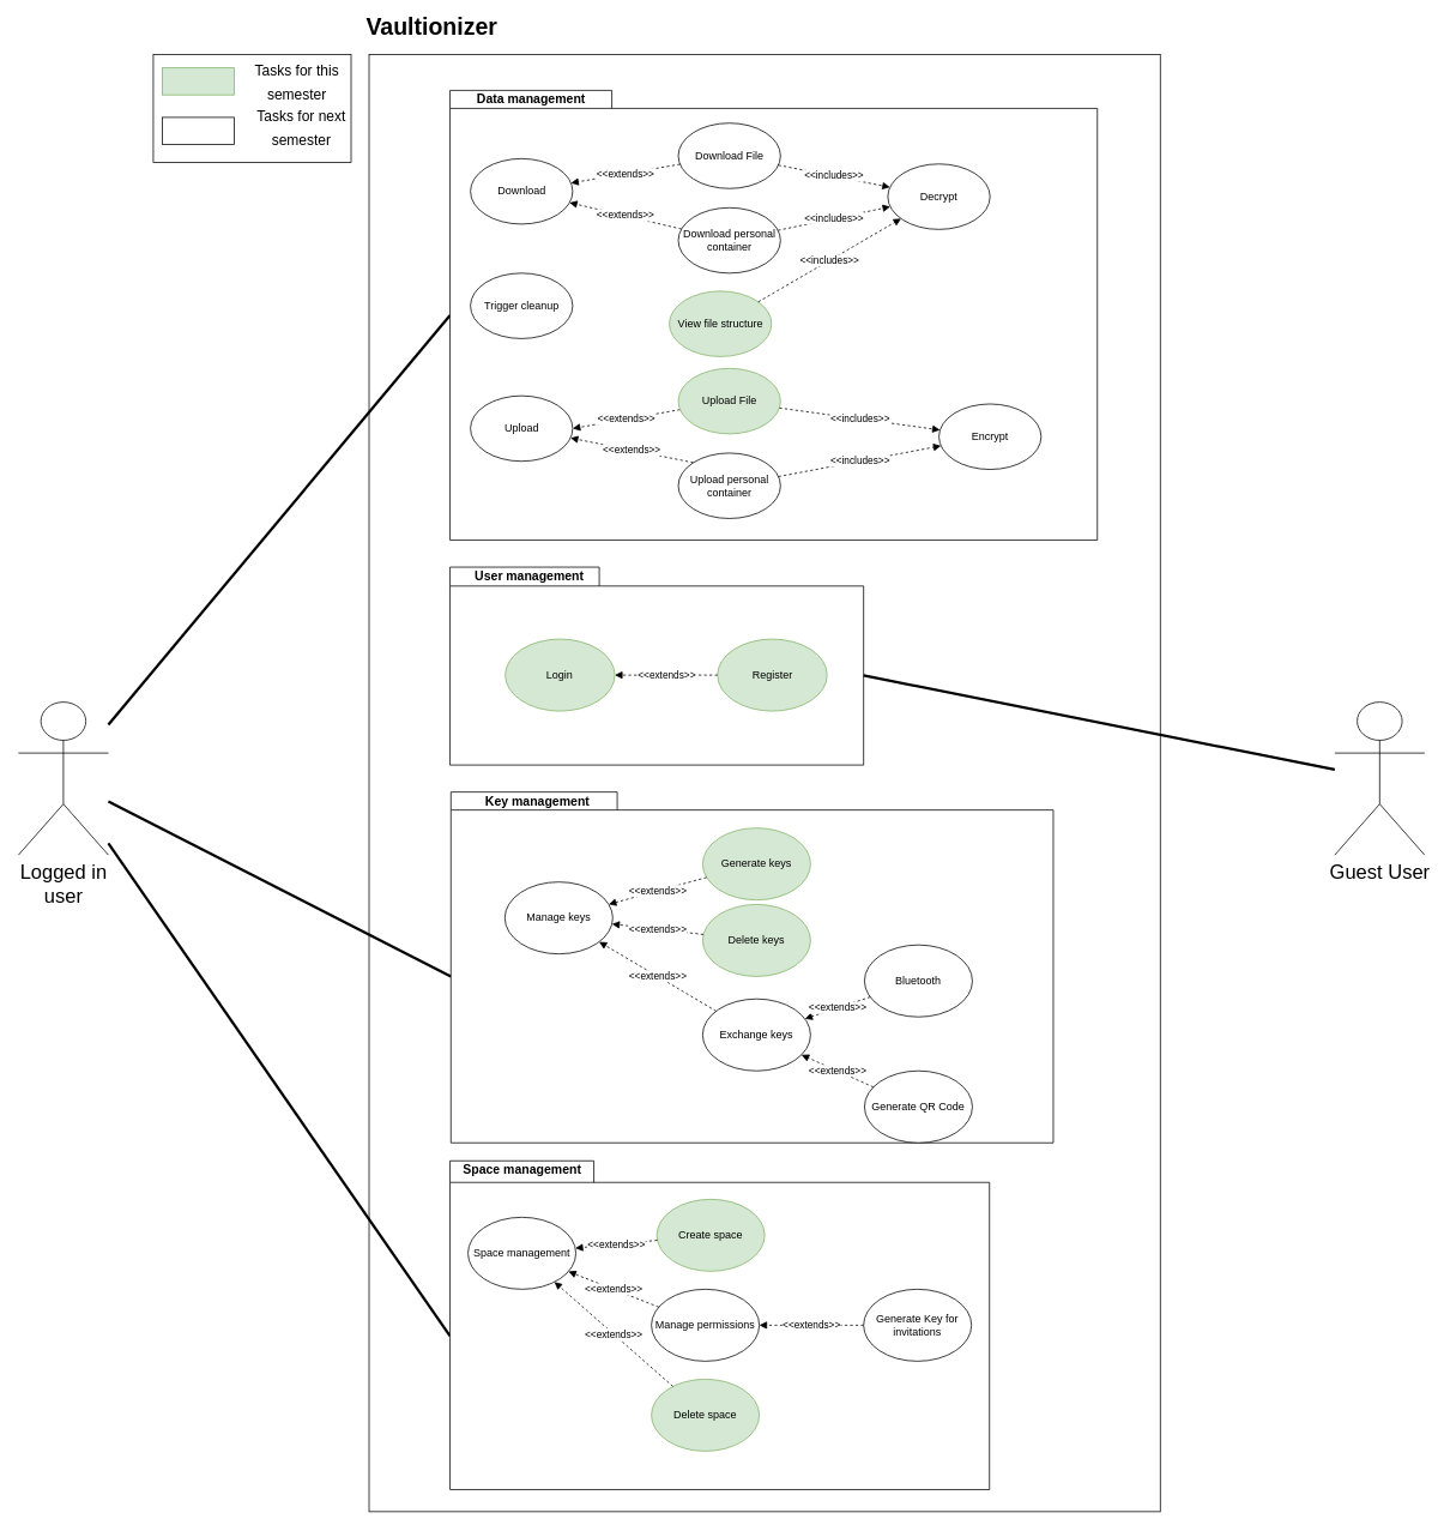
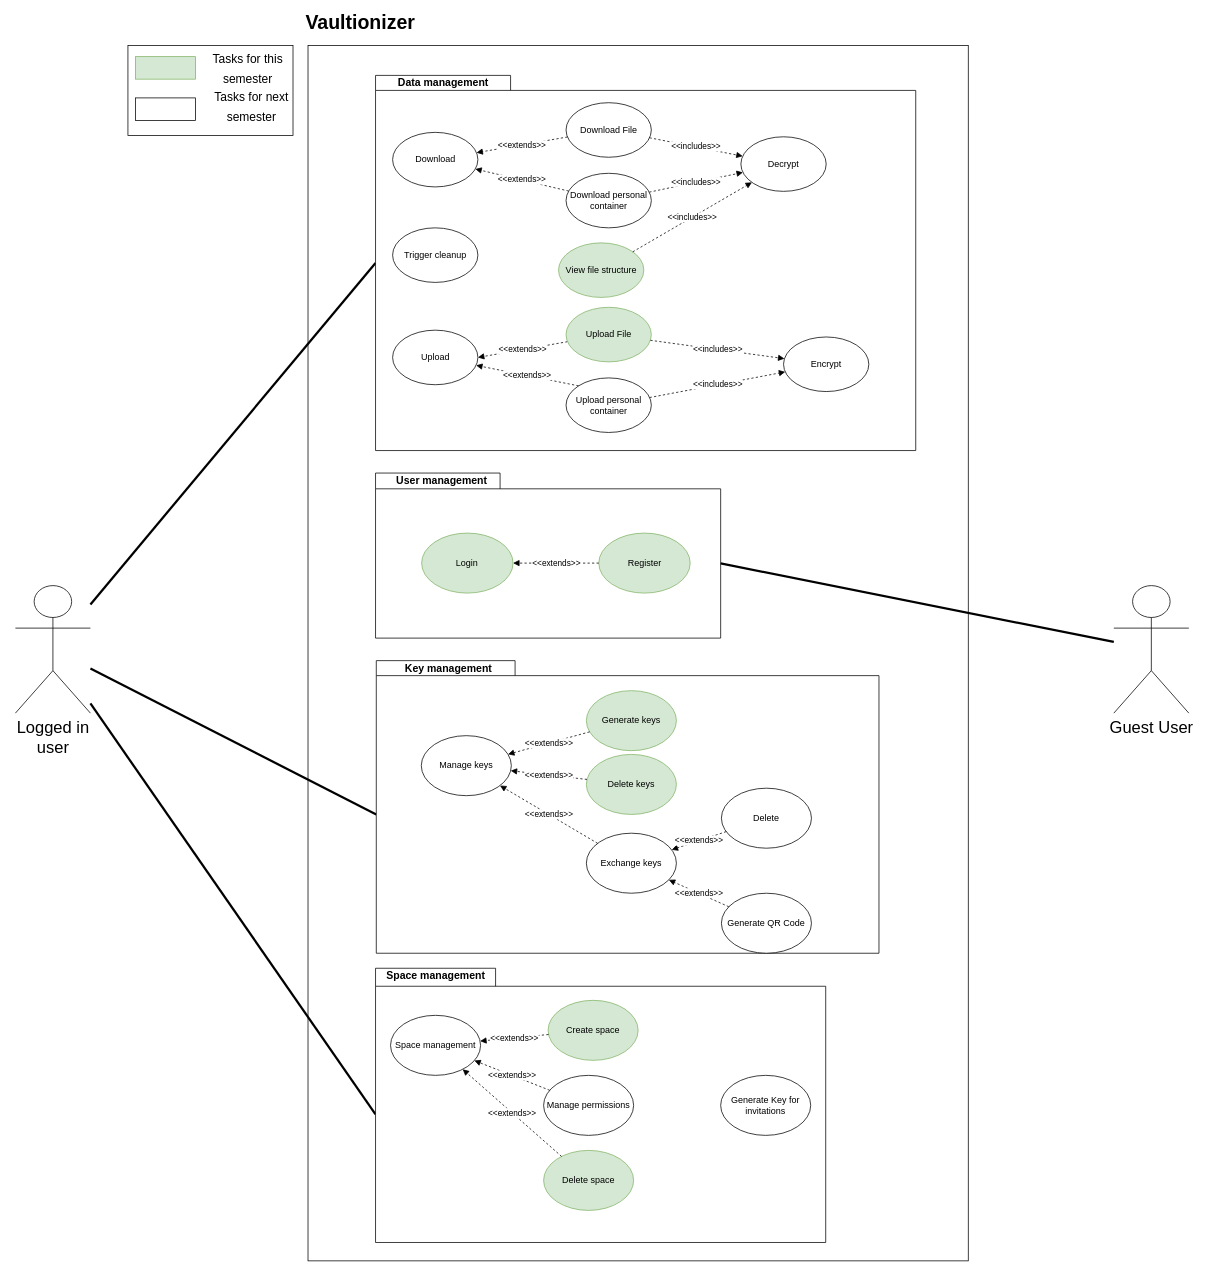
  <mxCell id="0" />
  <mxCell id="1" parent="0" />
  <mxCell id="2" value="" style="rounded=0;whiteSpace=wrap;html=1;" parent="1" vertex="1"><mxGeometry x="410" y="60" width="880" height="1620" as="geometry" /></mxCell>
  <mxCell id="3" style="edgeStyle=none;rounded=0;orthogonalLoop=1;jettySize=auto;html=1;entryX=0;entryY=0;entryDx=0;entryDy=250;entryPerimeter=0;endArrow=none;endFill=0;strokeWidth=3;" parent="1" source="6" target="43" edge="1"><mxGeometry relative="1" as="geometry" /></mxCell>
  <mxCell id="4" style="edgeStyle=none;rounded=0;orthogonalLoop=1;jettySize=auto;html=1;entryX=0;entryY=0;entryDx=0;entryDy=205;entryPerimeter=0;endArrow=none;endFill=0;strokeWidth=3;" parent="1" source="6" target="23" edge="1"><mxGeometry relative="1" as="geometry"><mxPoint x="560" y="920.455" as="sourcePoint" /></mxGeometry></mxCell>
  <mxCell id="5" style="edgeStyle=none;rounded=0;orthogonalLoop=1;jettySize=auto;html=1;entryX=0;entryY=0;entryDx=0;entryDy=194.75;entryPerimeter=0;endArrow=none;endFill=0;strokeWidth=3;" parent="1" source="6" target="10" edge="1"><mxGeometry relative="1" as="geometry" /></mxCell>
  <mxCell id="6" value="&lt;div&gt;Logged in &lt;br&gt;&lt;/div&gt;&lt;div&gt;user&lt;/div&gt;" style="shape=umlActor;verticalLabelPosition=bottom;verticalAlign=top;html=1;outlineConnect=0;fontSize=22;" parent="1" vertex="1"><mxGeometry x="20" y="780" width="100" height="170" as="geometry" /></mxCell>
  <mxCell id="7" value="" style="group" parent="1" vertex="1" connectable="0"><mxGeometry x="490" y="1300" width="600" height="365.5" as="geometry" /></mxCell>
  <mxCell id="8" value="Space management" style="text;html=1;align=center;verticalAlign=middle;resizable=0;points=[];autosize=1;" parent="7" vertex="1"><mxGeometry x="41.379" width="120" height="20" as="geometry" /></mxCell>
  <mxCell id="9" value="" style="group" parent="7" vertex="1" connectable="0"><mxGeometry x="10" y="-10" width="600.0" height="365.5" as="geometry" /></mxCell>
  <mxCell id="10" value="" style="shape=folder;fontStyle=1;spacingTop=10;tabWidth=160;tabHeight=24;tabPosition=left;html=1;" parent="9" vertex="1"><mxGeometry width="600.0" height="365.5" as="geometry" /></mxCell>
  <mxCell id="11" value="Space management" style="ellipse;whiteSpace=wrap;html=1;" parent="9" vertex="1"><mxGeometry x="20" y="62.75" width="120" height="80" as="geometry" /></mxCell>
  <mxCell id="12" value="Create space" style="ellipse;whiteSpace=wrap;html=1;fillColor=#d5e8d4;strokeColor=#82b366;" parent="9" vertex="1"><mxGeometry x="230" y="42.75" width="120" height="80" as="geometry" /></mxCell>
  <mxCell id="13" style="edgeStyle=none;rounded=0;orthogonalLoop=1;jettySize=auto;html=1;exitX=1;exitY=1;exitDx=0;exitDy=0;dashed=1;endArrow=block;endFill=1;" parent="9" source="12" target="12" edge="1"><mxGeometry relative="1" as="geometry" /></mxCell>
  <mxCell id="14" value="Manage permissions" style="ellipse;whiteSpace=wrap;html=1;" parent="9" vertex="1"><mxGeometry x="224" y="142.75" width="120" height="80" as="geometry" /></mxCell>
  <mxCell id="15" value="Generate Key for invitations" style="ellipse;whiteSpace=wrap;html=1;" parent="9" vertex="1"><mxGeometry x="460" y="142.75" width="120" height="80" as="geometry" /></mxCell>
  <mxCell id="16" value="Delete space" style="ellipse;whiteSpace=wrap;html=1;fillColor=#d5e8d4;strokeColor=#82b366;" parent="9" vertex="1"><mxGeometry x="224" y="242.75" width="120" height="80" as="geometry" /></mxCell>
- <mxCell id="17" value="&amp;lt;&amp;lt;extends&amp;gt;&amp;gt;" style="edgeStyle=none;rounded=0;orthogonalLoop=1;jettySize=auto;html=1;dashed=1;endArrow=block;endFill=1;" parent="9" source="15" target="14" edge="1"><mxGeometry relative="1" as="geometry"><mxPoint x="231.397" y="212.33" as="sourcePoint" /><mxPoint x="100.004" y="179.976" as="targetPoint" /></mxGeometry></mxCell>
  <mxCell id="18" value="&amp;lt;&amp;lt;extends&amp;gt;&amp;gt;" style="edgeStyle=none;rounded=0;orthogonalLoop=1;jettySize=auto;html=1;dashed=1;endArrow=block;endFill=1;" parent="9" source="12" target="11" edge="1"><mxGeometry relative="1" as="geometry"><mxPoint x="229.694" y="132.75" as="sourcePoint" /><mxPoint x="101.698" y="155.777" as="targetPoint" /></mxGeometry></mxCell>
  <mxCell id="19" value="&amp;lt;&amp;lt;extends&amp;gt;&amp;gt;" style="edgeStyle=none;rounded=0;orthogonalLoop=1;jettySize=auto;html=1;dashed=1;endArrow=block;endFill=1;" parent="9" source="16" target="11" edge="1"><mxGeometry relative="1" as="geometry"><mxPoint x="242.242" y="172.517" as="sourcePoint" /><mxPoint x="141.68" y="133.072" as="targetPoint" /></mxGeometry></mxCell>
  <mxCell id="20" value="&amp;lt;&amp;lt;extends&amp;gt;&amp;gt;" style="edgeStyle=none;rounded=0;orthogonalLoop=1;jettySize=auto;html=1;dashed=1;endArrow=block;endFill=1;" parent="9" source="14" target="11" edge="1"><mxGeometry relative="1" as="geometry"><mxPoint x="470.0" y="192.75" as="sourcePoint" /><mxPoint x="354" y="192.75" as="targetPoint" /></mxGeometry></mxCell>
  <mxCell id="21" value="&lt;b&gt;&lt;font style=&quot;font-size: 14px&quot;&gt;Space management&lt;/font&gt;&lt;/b&gt;" style="text;html=1;strokeColor=none;fillColor=none;align=center;verticalAlign=middle;whiteSpace=wrap;rounded=0;" parent="9" vertex="1"><mxGeometry x="8.5" width="143" height="20" as="geometry" /></mxCell>
  <mxCell id="22" value="" style="group" parent="1" vertex="1" connectable="0"><mxGeometry x="501" y="880" width="670" height="390" as="geometry" /></mxCell>
  <mxCell id="23" value="" style="shape=folder;fontStyle=1;spacingTop=10;tabWidth=185;tabHeight=20;tabPosition=left;html=1;" parent="22" vertex="1"><mxGeometry width="670" height="390" as="geometry" /></mxCell>
  <mxCell id="24" value="Manage keys" style="ellipse;whiteSpace=wrap;html=1;" parent="22" vertex="1"><mxGeometry x="60" y="100" width="120" height="80" as="geometry" /></mxCell>
  <mxCell id="25" value="Generate keys" style="ellipse;whiteSpace=wrap;html=1;fillColor=#d5e8d4;strokeColor=#82b366;" parent="22" vertex="1"><mxGeometry x="280" y="40" width="120" height="80" as="geometry" /></mxCell>
  <mxCell id="26" value="Delete keys" style="ellipse;whiteSpace=wrap;html=1;fillColor=#d5e8d4;strokeColor=#82b366;" parent="22" vertex="1"><mxGeometry x="280" y="125" width="120" height="80" as="geometry" /></mxCell>
  <mxCell id="27" value="&amp;lt;&amp;lt;extends&amp;gt;&amp;gt;" style="rounded=0;orthogonalLoop=1;jettySize=auto;html=1;dashed=1;endArrow=block;endFill=1;" parent="22" source="25" target="24" edge="1"><mxGeometry relative="1" as="geometry"><mxPoint x="310.195" y="55.454" as="sourcePoint" /><mxPoint x="170.0" y="50.004" as="targetPoint" /></mxGeometry></mxCell>
  <mxCell id="28" value="&amp;lt;&amp;lt;extends&amp;gt;&amp;gt;" style="rounded=0;orthogonalLoop=1;jettySize=auto;html=1;dashed=1;endArrow=block;endFill=1;" parent="22" source="26" target="24" edge="1"><mxGeometry relative="1" as="geometry"><mxPoint x="320.095" y="7.754" as="sourcePoint" /><mxPoint x="179.9" y="2.304" as="targetPoint" /></mxGeometry></mxCell>
  <mxCell id="29" value="Exchange keys" style="ellipse;whiteSpace=wrap;html=1;" parent="22" vertex="1"><mxGeometry x="280" y="230" width="120" height="80" as="geometry" /></mxCell>
- <mxCell id="30" value="Bluetooth" style="ellipse;whiteSpace=wrap;html=1;" parent="22" vertex="1"><mxGeometry x="460" y="170" width="120" height="80" as="geometry" /></mxCell>
+ <mxCell id="30" value="Delete" style="ellipse;whiteSpace=wrap;html=1;" parent="22" vertex="1"><mxGeometry x="460" y="170" width="120" height="80" as="geometry" /></mxCell>
  <mxCell id="31" value="Generate QR Code" style="ellipse;whiteSpace=wrap;html=1;" parent="22" vertex="1"><mxGeometry x="460" y="310" width="120" height="80" as="geometry" /></mxCell>
  <mxCell id="32" value="&amp;lt;&amp;lt;extends&amp;gt;&amp;gt;" style="rounded=0;orthogonalLoop=1;jettySize=auto;html=1;dashed=1;endArrow=block;endFill=1;" parent="22" source="29" target="24" edge="1"><mxGeometry relative="1" as="geometry"><mxPoint x="294.36" y="195.031" as="sourcePoint" /><mxPoint x="185.533" y="165.145" as="targetPoint" /></mxGeometry></mxCell>
  <mxCell id="33" value="&amp;lt;&amp;lt;extends&amp;gt;&amp;gt;" style="rounded=0;orthogonalLoop=1;jettySize=auto;html=1;dashed=1;endArrow=block;endFill=1;" parent="22" source="30" target="29" edge="1"><mxGeometry relative="1" as="geometry"><mxPoint x="220.005" y="421.547" as="sourcePoint" /><mxPoint x="193.104" y="358.444" as="targetPoint" /></mxGeometry></mxCell>
  <mxCell id="34" value="&amp;lt;&amp;lt;extends&amp;gt;&amp;gt;" style="rounded=0;orthogonalLoop=1;jettySize=auto;html=1;dashed=1;endArrow=block;endFill=1;" parent="22" source="31" target="29" edge="1"><mxGeometry relative="1" as="geometry"><mxPoint x="170.005" y="443.107" as="sourcePoint" /><mxPoint x="143.104" y="380.004" as="targetPoint" /></mxGeometry></mxCell>
  <mxCell id="35" value="&lt;b&gt;&lt;font style=&quot;font-size: 14px&quot;&gt;Key management&lt;/font&gt;&lt;/b&gt;" style="text;html=1;strokeColor=none;fillColor=none;align=center;verticalAlign=middle;whiteSpace=wrap;rounded=0;" parent="22" vertex="1"><mxGeometry x="25" width="143" height="20" as="geometry" /></mxCell>
  <mxCell id="36" value="" style="group" parent="1" vertex="1" connectable="0"><mxGeometry x="500" y="630" width="460" height="220" as="geometry" /></mxCell>
  <mxCell id="37" value="" style="shape=folder;fontStyle=1;spacingTop=10;tabWidth=166;tabHeight=21;tabPosition=left;html=1;" parent="36" vertex="1"><mxGeometry width="460.0" height="220" as="geometry" /></mxCell>
  <mxCell id="38" value="Login" style="ellipse;whiteSpace=wrap;html=1;fillColor=#d5e8d4;strokeColor=#82b366;" parent="36" vertex="1"><mxGeometry x="61.435" y="80" width="121.854" height="80" as="geometry" /></mxCell>
  <mxCell id="39" value="Register" style="ellipse;whiteSpace=wrap;html=1;fillColor=#d5e8d4;strokeColor=#82b366;" parent="36" vertex="1"><mxGeometry x="297.528" y="80" width="121.854" height="80" as="geometry" /></mxCell>
  <mxCell id="40" value="&amp;lt;&amp;lt;extends&amp;gt;&amp;gt;" style="rounded=0;orthogonalLoop=1;jettySize=auto;html=1;dashed=1;endArrow=block;endFill=1;" parent="36" source="39" target="38" edge="1"><mxGeometry relative="1" as="geometry"><mxPoint x="381.377" y="199.996" as="sourcePoint" /><mxPoint x="229.855" y="144.316" as="targetPoint" /></mxGeometry></mxCell>
  <mxCell id="41" value="&lt;b style=&quot;font-size: 13px&quot;&gt;&lt;font style=&quot;font-size: 14px&quot;&gt;User&lt;/font&gt; &lt;font style=&quot;font-size: 14px&quot;&gt;management&lt;/font&gt;&lt;/b&gt;" style="text;html=1;strokeColor=none;fillColor=none;align=center;verticalAlign=middle;whiteSpace=wrap;rounded=0;" parent="36" vertex="1"><mxGeometry x="16.247" width="145.21" height="20" as="geometry" /></mxCell>
  <mxCell id="42" value="" style="group" parent="1" vertex="1" connectable="0"><mxGeometry x="500" y="100" width="720" height="500" as="geometry" /></mxCell>
  <mxCell id="43" value="" style="shape=folder;fontStyle=1;spacingTop=10;tabWidth=180;tabHeight=20;tabPosition=left;html=1;" parent="42" vertex="1"><mxGeometry width="720" height="500.0" as="geometry" /></mxCell>
  <mxCell id="44" value="Upload" style="ellipse;whiteSpace=wrap;html=1;" parent="42" vertex="1"><mxGeometry x="22.737" y="339.545" width="113.684" height="72.727" as="geometry" /></mxCell>
  <mxCell id="45" value="&amp;lt;&amp;lt;extends&amp;gt;&amp;gt;" style="rounded=0;orthogonalLoop=1;jettySize=auto;html=1;entryX=1;entryY=0.5;entryDx=0;entryDy=0;dashed=1;endArrow=block;endFill=1;" parent="42" source="46" target="44" edge="1"><mxGeometry x="-6.158" y="218.182" as="geometry" /></mxCell>
  <mxCell id="46" value="Upload File" style="ellipse;whiteSpace=wrap;html=1;fillColor=#d5e8d4;strokeColor=#82b366;" parent="42" vertex="1"><mxGeometry x="253.895" y="309.091" width="113.684" height="72.727" as="geometry" /></mxCell>
  <mxCell id="47" value="Encrypt " style="ellipse;whiteSpace=wrap;html=1;" parent="42" vertex="1"><mxGeometry x="543.789" y="348.636" width="113.684" height="72.727" as="geometry" /></mxCell>
  <mxCell id="48" value="&amp;lt;&amp;lt;includes&amp;gt;&amp;gt;" style="edgeStyle=none;rounded=0;orthogonalLoop=1;jettySize=auto;html=1;dashed=1;endArrow=block;endFill=1;" parent="42" source="46" target="47" edge="1"><mxGeometry x="-6.158" y="218.182" as="geometry" /></mxCell>
  <mxCell id="49" value="&amp;lt;&amp;lt;includes&amp;gt;&amp;gt;" style="edgeStyle=none;rounded=0;orthogonalLoop=1;jettySize=auto;html=1;dashed=1;endArrow=block;endFill=1;" parent="42" source="50" target="47" edge="1"><mxGeometry x="-6.158" y="218.182" as="geometry" /></mxCell>
  <mxCell id="50" value="Upload personal container" style="ellipse;whiteSpace=wrap;html=1;" parent="42" vertex="1"><mxGeometry x="253.895" y="403.182" width="113.684" height="72.727" as="geometry" /></mxCell>
  <mxCell id="51" value="&amp;lt;&amp;lt;extends&amp;gt;&amp;gt;" style="rounded=0;orthogonalLoop=1;jettySize=auto;html=1;dashed=1;endArrow=block;endFill=1;exitX=0;exitY=0;exitDx=0;exitDy=0;" parent="42" source="50" target="44" edge="1"><mxGeometry x="-6.158" y="218.182" as="geometry"><mxPoint x="263.368" y="354.545" as="sourcePoint" /><mxPoint x="145.895" y="354.545" as="targetPoint" /></mxGeometry></mxCell>
  <mxCell id="52" value="&lt;div&gt;Download&lt;br&gt;&lt;/div&gt;" style="ellipse;whiteSpace=wrap;html=1;" parent="42" vertex="1"><mxGeometry x="22.737" y="75.909" width="113.684" height="72.727" as="geometry" /></mxCell>
  <mxCell id="53" value="&amp;lt;&amp;lt;extends&amp;gt;&amp;gt;" style="edgeStyle=none;rounded=0;orthogonalLoop=1;jettySize=auto;html=1;dashed=1;endArrow=block;endFill=1;" parent="42" source="57" target="52" edge="1"><mxGeometry x="9.474" as="geometry" /></mxCell>
  <mxCell id="54" value="Download File" style="ellipse;whiteSpace=wrap;html=1;" parent="42" vertex="1"><mxGeometry x="253.895" y="36.364" width="113.684" height="72.727" as="geometry" /></mxCell>
  <mxCell id="55" value="Decrypt" style="ellipse;whiteSpace=wrap;html=1;" parent="42" vertex="1"><mxGeometry x="486.947" y="81.818" width="113.684" height="72.727" as="geometry" /></mxCell>
  <mxCell id="56" value="&amp;lt;&amp;lt;includes&amp;gt;&amp;gt;" style="edgeStyle=none;rounded=0;orthogonalLoop=1;jettySize=auto;html=1;dashed=1;endArrow=block;endFill=1;" parent="42" source="57" target="55" edge="1"><mxGeometry x="9.474" as="geometry" /></mxCell>
  <mxCell id="57" value="Download personal container" style="ellipse;whiteSpace=wrap;html=1;" parent="42" vertex="1"><mxGeometry x="253.895" y="130.455" width="113.684" height="72.727" as="geometry" /></mxCell>
  <mxCell id="58" value="&amp;lt;&amp;lt;includes&amp;gt;&amp;gt;" style="edgeStyle=none;rounded=0;orthogonalLoop=1;jettySize=auto;html=1;dashed=1;endArrow=block;endFill=1;" parent="42" source="54" target="55" edge="1"><mxGeometry x="9.474" as="geometry" /></mxCell>
  <mxCell id="59" value="&amp;lt;&amp;lt;extends&amp;gt;&amp;gt;" style="edgeStyle=none;rounded=0;orthogonalLoop=1;jettySize=auto;html=1;dashed=1;endArrow=block;endFill=1;" parent="42" source="54" target="52" edge="1"><mxGeometry x="9.474" as="geometry"><mxPoint x="271.595" y="118.752" as="sourcePoint" /><mxPoint x="136.417" y="63.636" as="targetPoint" /></mxGeometry></mxCell>
  <mxCell id="60" value="View file structure" style="ellipse;whiteSpace=wrap;html=1;fillColor=#d5e8d4;strokeColor=#82b366;" parent="42" vertex="1"><mxGeometry x="243.895" y="223.182" width="113.684" height="72.727" as="geometry" /></mxCell>
  <mxCell id="61" value="&amp;lt;&amp;lt;includes&amp;gt;&amp;gt;" style="edgeStyle=none;rounded=0;orthogonalLoop=1;jettySize=auto;html=1;dashed=1;endArrow=block;endFill=1;" parent="42" source="60" target="55" edge="1"><mxGeometry x="9.474" as="geometry"><mxPoint x="212.209" y="271.59" as="sourcePoint" /><mxPoint x="337.154" y="245.453" as="targetPoint" /></mxGeometry></mxCell>
  <mxCell id="62" value="&lt;b&gt;&lt;font style=&quot;font-size: 14px&quot;&gt;Data management&lt;/font&gt;&lt;/b&gt;" style="text;html=1;strokeColor=none;fillColor=none;align=center;verticalAlign=middle;whiteSpace=wrap;rounded=0;" parent="42" vertex="1"><mxGeometry x="22.737" width="135.474" height="18.182" as="geometry" /></mxCell>
  <mxCell id="63" value="Trigger cleanup" style="ellipse;whiteSpace=wrap;html=1;" parent="42" vertex="1"><mxGeometry x="22.737" y="203.18" width="113.684" height="72.727" as="geometry" /></mxCell>
  <mxCell id="64" value="Vaultionizer" style="text;html=1;strokeColor=none;fillColor=none;align=center;verticalAlign=middle;whiteSpace=wrap;rounded=0;fontSize=26;fontStyle=1" parent="1" vertex="1"><mxGeometry x="460" y="20" width="40" height="20" as="geometry" /></mxCell>
  <mxCell id="65" style="edgeStyle=none;rounded=0;orthogonalLoop=1;jettySize=auto;html=1;exitX=1;exitY=0.75;exitDx=0;exitDy=0;endArrow=none;endFill=0;strokeWidth=3;fontSize=26;" parent="1" source="64" target="64" edge="1"><mxGeometry x="480" y="-50" as="geometry" /></mxCell>
  <mxCell id="66" value="Guest User" style="shape=umlActor;verticalLabelPosition=bottom;verticalAlign=top;html=1;outlineConnect=0;fontSize=22;" parent="1" vertex="1"><mxGeometry x="1484" y="780" width="100" height="170" as="geometry" /></mxCell>
  <mxCell id="67" style="edgeStyle=none;rounded=0;orthogonalLoop=1;jettySize=auto;html=1;endArrow=none;endFill=0;strokeWidth=3;exitX=0;exitY=0;exitDx=460.0;exitDy=120.5;exitPerimeter=0;" parent="1" source="37" target="66" edge="1"><mxGeometry relative="1" as="geometry"><mxPoint x="1260" y="767.762" as="sourcePoint" /><mxPoint x="1641" y="962.24" as="targetPoint" /></mxGeometry></mxCell>
  <mxCell id="68" value="" style="group" parent="1" vertex="1" connectable="0"><mxGeometry x="170" y="60" width="220" height="120" as="geometry" /></mxCell>
  <mxCell id="69" value="" style="rounded=0;whiteSpace=wrap;html=1;fontSize=22;" parent="68" vertex="1"><mxGeometry width="220" height="120" as="geometry" /></mxCell>
  <mxCell id="70" value="" style="rounded=0;whiteSpace=wrap;html=1;fontSize=22;fillColor=#d5e8d4;strokeColor=#82b366;" parent="68" vertex="1"><mxGeometry x="10" y="15" width="80" height="30" as="geometry" /></mxCell>
  <mxCell id="71" value="&lt;font style=&quot;font-size: 16px&quot;&gt;Tasks for this semester&lt;br&gt;&lt;/font&gt;" style="text;html=1;strokeColor=none;fillColor=none;align=center;verticalAlign=middle;whiteSpace=wrap;rounded=0;fontSize=22;" parent="68" vertex="1"><mxGeometry x="110" y="20" width="100" height="20" as="geometry" /></mxCell>
  <mxCell id="72" value="" style="rounded=0;whiteSpace=wrap;html=1;fontSize=22;" parent="68" vertex="1"><mxGeometry x="10" y="70" width="80" height="30" as="geometry" /></mxCell>
  <mxCell id="73" value="&lt;font style=&quot;font-size: 16px&quot;&gt;Tasks for next semester&lt;br&gt;&lt;/font&gt;" style="text;html=1;strokeColor=none;fillColor=none;align=center;verticalAlign=middle;whiteSpace=wrap;rounded=0;fontSize=22;" parent="68" vertex="1"><mxGeometry x="110" y="70" width="110" height="20" as="geometry" /></mxCell>
